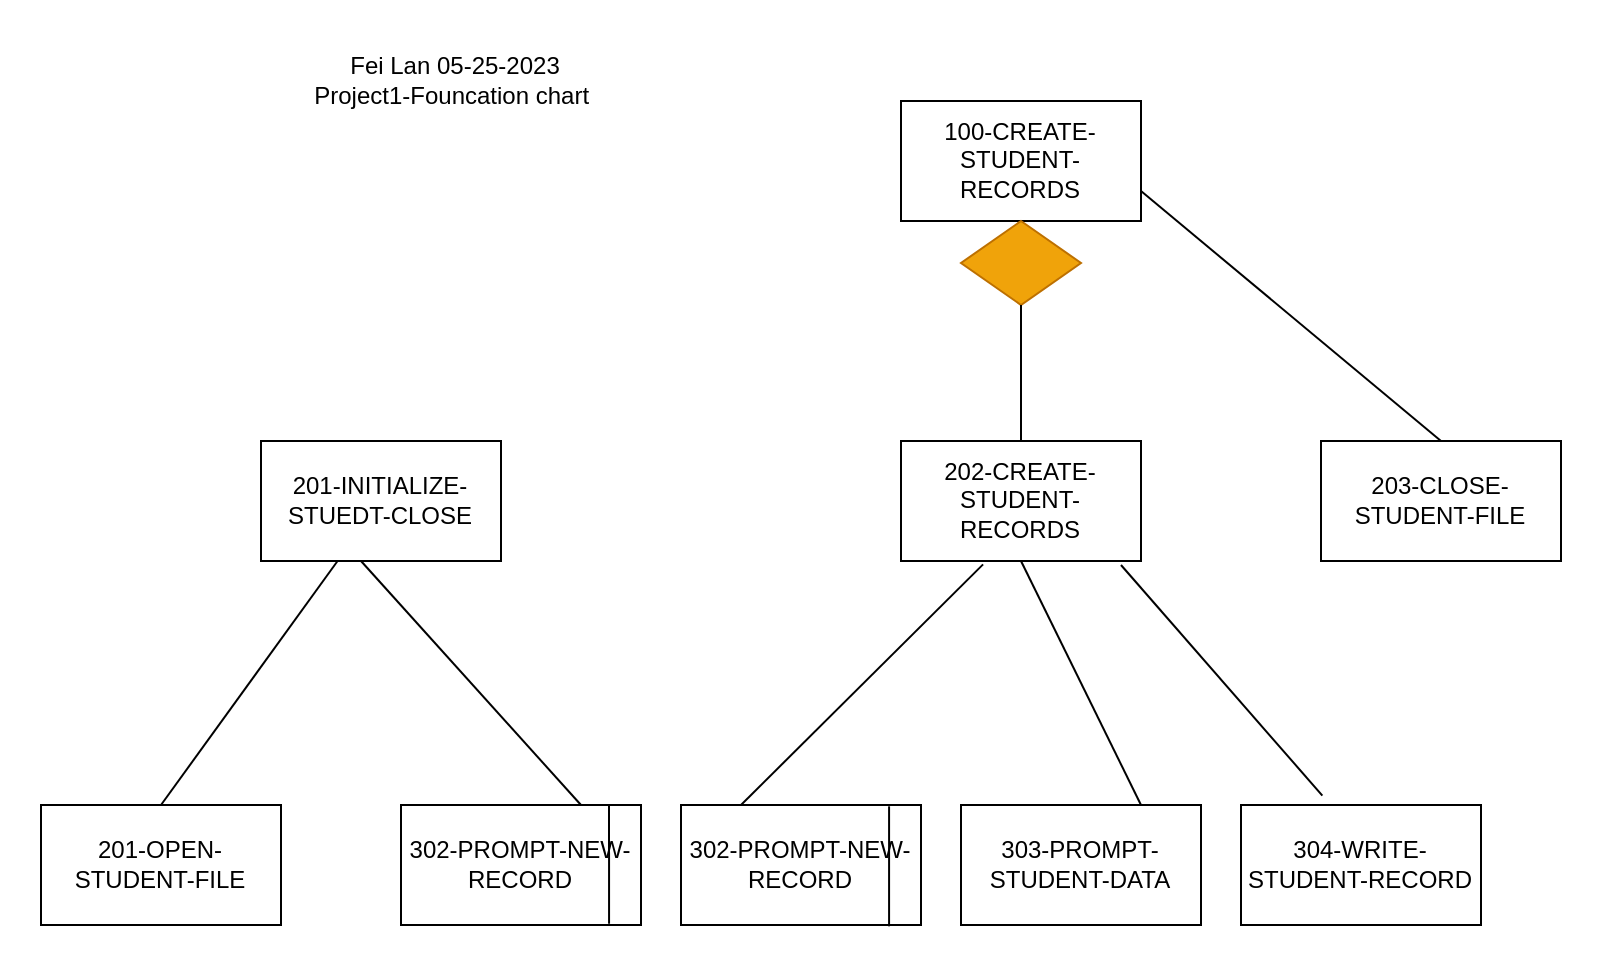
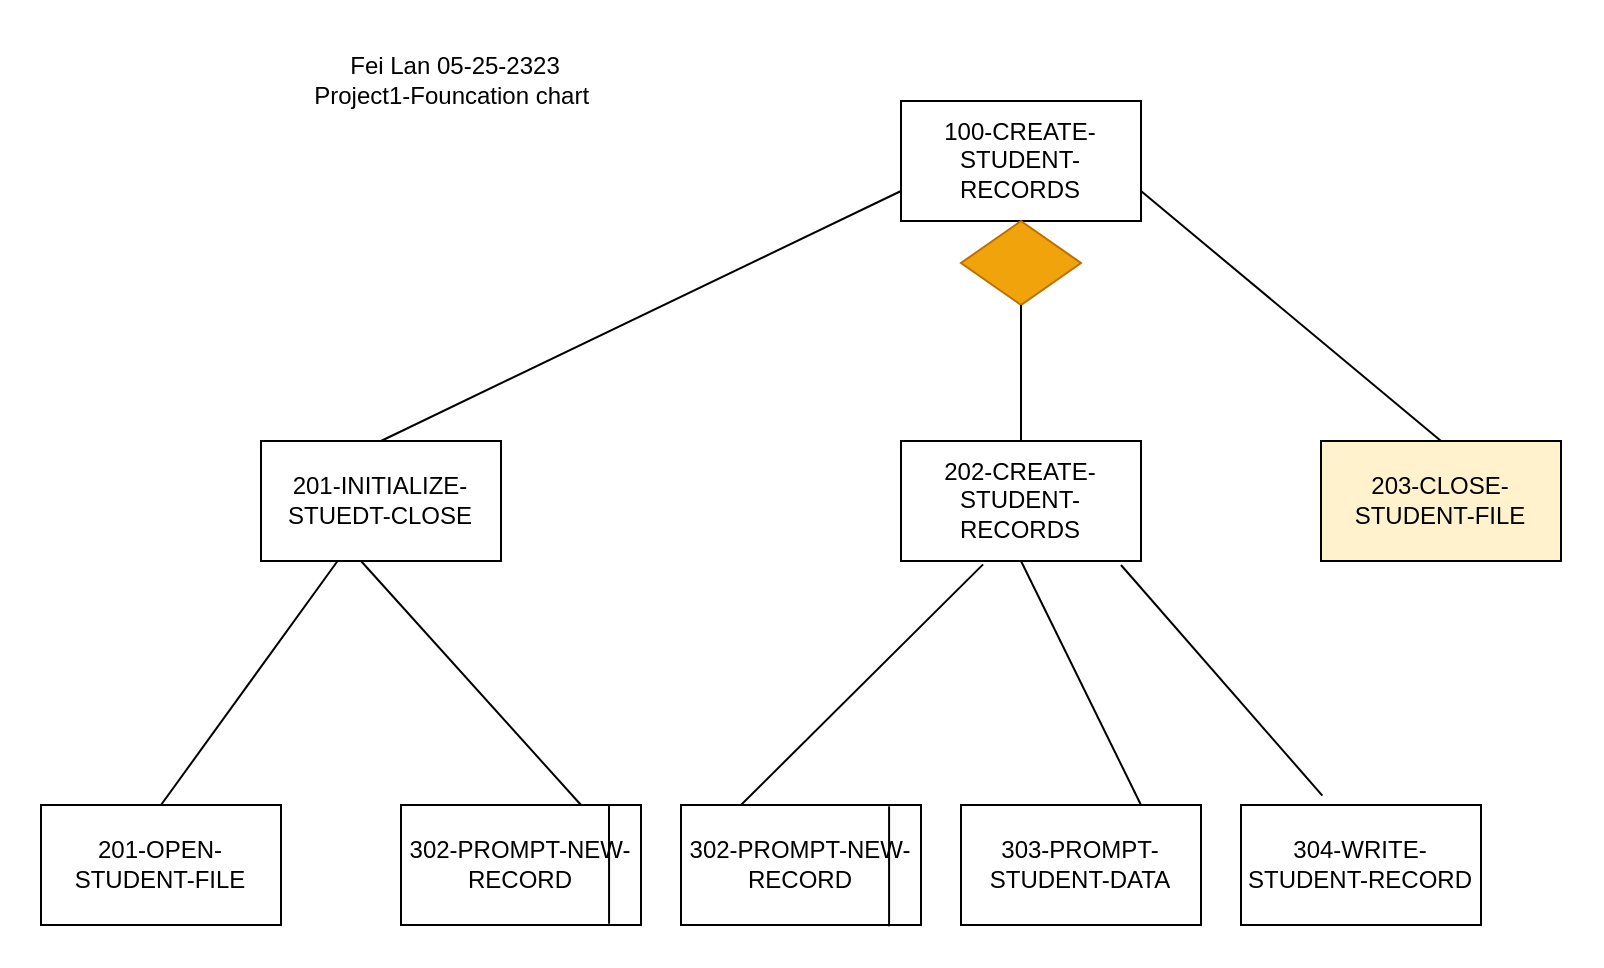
  <mxCell id="0" />
  <mxCell id="1" parent="0" />
  <mxCell id="2" value="100-CREATE-STUDENT-RECORDS" style="rounded=0;whiteSpace=wrap;html=1;" parent="1" vertex="1"><mxGeometry x="450" y="50" width="120" height="60" as="geometry" /></mxCell>
- <mxCell id="3" value="203-CLOSE-STUDENT-FILE" style="rounded=0;whiteSpace=wrap;html=1;" parent="1" vertex="1"><mxGeometry x="660" y="220" width="120" height="60" as="geometry" /></mxCell>
+ <mxCell id="3" value="203-CLOSE-STUDENT-FILE" style="rounded=0;whiteSpace=wrap;html=1;fillColor=#fff2cc;" parent="1" vertex="1"><mxGeometry x="660" y="220" width="120" height="60" as="geometry" /></mxCell>
  <mxCell id="4" value="302-PROMPT-NEW-RECORD" style="rounded=0;whiteSpace=wrap;html=1;" parent="1" vertex="1"><mxGeometry x="340" y="402" width="120" height="60" as="geometry" /></mxCell>
  <mxCell id="5" value="302-PROMPT-NEW-RECORD" style="rounded=0;whiteSpace=wrap;html=1;" parent="1" vertex="1"><mxGeometry x="200" y="402" width="120" height="60" as="geometry" /></mxCell>
  <mxCell id="6" value="202-CREATE-STUDENT-RECORDS" style="rounded=0;whiteSpace=wrap;html=1;" parent="1" vertex="1"><mxGeometry x="450" y="220" width="120" height="60" as="geometry" /></mxCell>
  <mxCell id="7" value="303-PROMPT-STUDENT-DATA" style="rounded=0;whiteSpace=wrap;html=1;" parent="1" vertex="1"><mxGeometry x="480" y="402" width="120" height="60" as="geometry" /></mxCell>
  <mxCell id="8" value="201-OPEN-STUDENT-FILE" style="rounded=0;whiteSpace=wrap;html=1;" parent="1" vertex="1"><mxGeometry x="20" y="402" width="120" height="60" as="geometry" /></mxCell>
  <mxCell id="9" value="304-WRITE-STUDENT-RECORD" style="rounded=0;whiteSpace=wrap;html=1;" parent="1" vertex="1"><mxGeometry x="620" y="402" width="120" height="60" as="geometry" /></mxCell>
  <mxCell id="10" value="" style="endArrow=none;html=1;rounded=0;entryX=0.5;entryY=1;entryDx=0;entryDy=0;exitX=0.5;exitY=0;exitDx=0;exitDy=0;" parent="1" source="15" target="2" edge="1"><mxGeometry width="50" height="50" relative="1" as="geometry"><mxPoint x="440" y="322" as="sourcePoint" /><mxPoint x="490" y="272" as="targetPoint" /></mxGeometry></mxCell>
  <mxCell id="11" value="" style="endArrow=none;html=1;rounded=0;entryX=0.342;entryY=1.028;entryDx=0;entryDy=0;entryPerimeter=0;exitX=0.25;exitY=0;exitDx=0;exitDy=0;" parent="1" source="4" target="6" edge="1"><mxGeometry width="50" height="50" relative="1" as="geometry"><mxPoint x="440" y="312" as="sourcePoint" /><mxPoint x="490" y="272" as="targetPoint" /><Array as="points" /></mxGeometry></mxCell>
  <mxCell id="12" value="" style="endArrow=none;html=1;rounded=0;entryX=0.5;entryY=1;entryDx=0;entryDy=0;exitX=0.75;exitY=0;exitDx=0;exitDy=0;" parent="1" source="7" target="6" edge="1"><mxGeometry width="50" height="50" relative="1" as="geometry"><mxPoint x="590" y="402" as="sourcePoint" /><mxPoint x="490" y="272" as="targetPoint" /></mxGeometry></mxCell>
  <mxCell id="13" value="" style="endArrow=none;html=1;rounded=0;entryX=0.5;entryY=0;entryDx=0;entryDy=0;" parent="1" source="19" target="8" edge="1"><mxGeometry width="50" height="50" relative="1" as="geometry"><mxPoint x="150" y="242" as="sourcePoint" /><mxPoint x="300" y="172" as="targetPoint" /></mxGeometry></mxCell>
  <mxCell id="14" value="" style="endArrow=none;html=1;rounded=0;entryX=0.867;entryY=0.989;entryDx=0;entryDy=0;entryPerimeter=0;" parent="1" target="5" edge="1"><mxGeometry width="50" height="50" relative="1" as="geometry"><mxPoint x="304" y="402" as="sourcePoint" /><mxPoint x="310" y="452" as="targetPoint" /></mxGeometry></mxCell>
  <mxCell id="15" value="" style="rhombus;whiteSpace=wrap;html=1;fillColor=#f0a30a;strokeColor=#BD7000;fontColor=#000000;" parent="1" vertex="1"><mxGeometry x="480" y="110" width="60" height="42" as="geometry" /></mxCell>
  <mxCell id="16" value="" style="endArrow=none;html=1;rounded=0;entryX=0.5;entryY=1;entryDx=0;entryDy=0;exitX=0.5;exitY=0;exitDx=0;exitDy=0;" parent="1" source="6" target="15" edge="1"><mxGeometry width="50" height="50" relative="1" as="geometry"><mxPoint x="280" y="282" as="sourcePoint" /><mxPoint x="330" y="232" as="targetPoint" /></mxGeometry></mxCell>
  <mxCell id="17" value="" style="endArrow=none;html=1;rounded=0;exitX=0.75;exitY=0;exitDx=0;exitDy=0;" parent="1" source="5" edge="1"><mxGeometry width="50" height="50" relative="1" as="geometry"><mxPoint x="250" y="430" as="sourcePoint" /><mxPoint x="180" y="280" as="targetPoint" /></mxGeometry></mxCell>
  <mxCell id="18" value="" style="endArrow=none;html=1;rounded=0;entryX=0.25;entryY=0;entryDx=0;entryDy=0;" parent="1" target="19" edge="1"><mxGeometry width="50" height="50" relative="1" as="geometry"><mxPoint x="150" y="242" as="sourcePoint" /><mxPoint x="10" y="392" as="targetPoint" /></mxGeometry></mxCell>
  <mxCell id="19" value="201-INITIALIZE-STUEDT-CLOSE" style="rounded=0;whiteSpace=wrap;html=1;" parent="1" vertex="1"><mxGeometry x="130" y="220" width="120" height="60" as="geometry" /></mxCell>
- <mxCell id="21" value="Fei Lan 05-25-2023&lt;br&gt;Project1-Founcation chart&amp;nbsp;" style="text;html=1;align=center;verticalAlign=middle;resizable=0;points=[];autosize=1;strokeColor=none;fillColor=none;" parent="1" vertex="1"><mxGeometry x="147" y="20" width="160" height="40" as="geometry" /></mxCell>
+ <mxCell id="20" value="" style="endArrow=none;html=1;rounded=0;entryX=0;entryY=0.75;entryDx=0;entryDy=0;exitX=0.5;exitY=0;exitDx=0;exitDy=0;" parent="1" source="19" target="2" edge="1"><mxGeometry width="50" height="50" relative="1" as="geometry"><mxPoint x="210" y="212" as="sourcePoint" /><mxPoint x="470" y="272" as="targetPoint" /><Array as="points" /></mxGeometry></mxCell>
+ <mxCell id="21" value="Fei Lan 05-25-2323&lt;br&gt;Project1-Founcation chart&amp;nbsp;" style="text;html=1;align=center;verticalAlign=middle;resizable=0;points=[];autosize=1;strokeColor=none;fillColor=none;" parent="1" vertex="1"><mxGeometry x="147" y="20" width="160" height="40" as="geometry" /></mxCell>
  <mxCell id="22" value="" style="endArrow=none;html=1;rounded=0;entryX=1;entryY=0.75;entryDx=0;entryDy=0;exitX=0.5;exitY=0;exitDx=0;exitDy=0;" parent="1" source="3" target="2" edge="1"><mxGeometry width="50" height="50" relative="1" as="geometry"><mxPoint x="770" y="232" as="sourcePoint" /><mxPoint x="530" y="242" as="targetPoint" /></mxGeometry></mxCell>
  <mxCell id="23" value="" style="endArrow=none;html=1;rounded=0;entryX=0.339;entryY=-0.078;entryDx=0;entryDy=0;entryPerimeter=0;" parent="1" target="9" edge="1"><mxGeometry width="50" height="50" relative="1" as="geometry"><mxPoint x="560" y="282" as="sourcePoint" /><mxPoint x="519" y="410" as="targetPoint" /></mxGeometry></mxCell>
  <mxCell id="24" value="" style="endArrow=none;html=1;rounded=0;exitX=0.867;exitY=0.011;exitDx=0;exitDy=0;exitPerimeter=0;entryX=0.867;entryY=1.011;entryDx=0;entryDy=0;entryPerimeter=0;" parent="1" source="4" target="4" edge="1"><mxGeometry width="50" height="50" relative="1" as="geometry"><mxPoint x="460" y="372" as="sourcePoint" /><mxPoint x="510" y="322" as="targetPoint" /></mxGeometry></mxCell>
